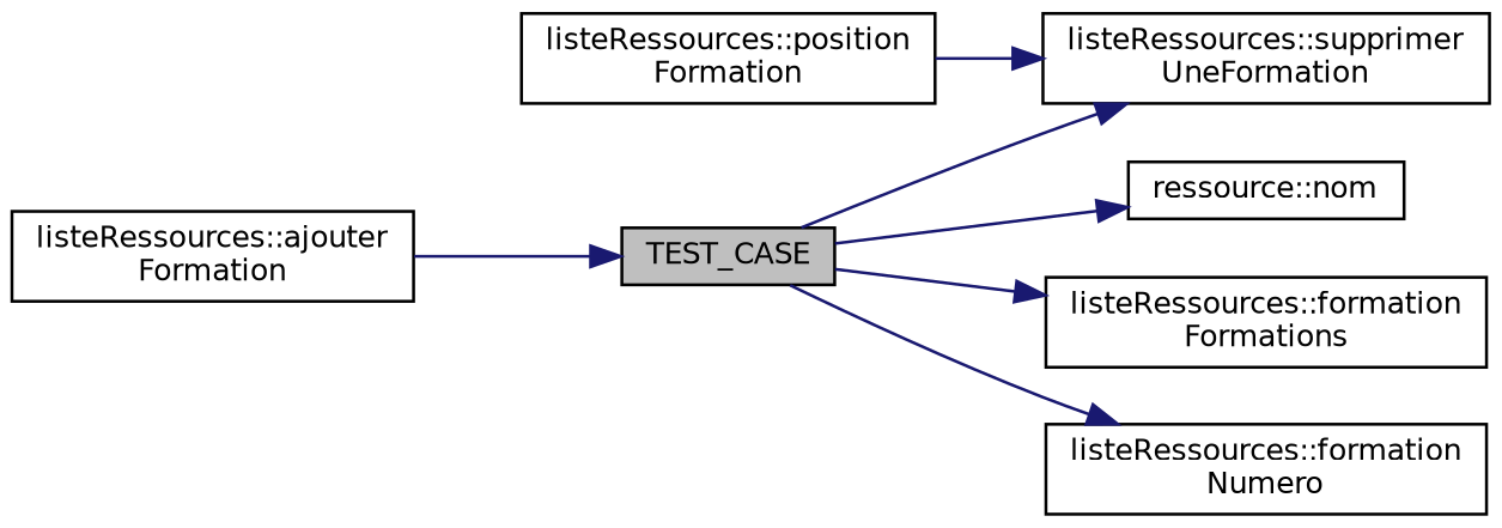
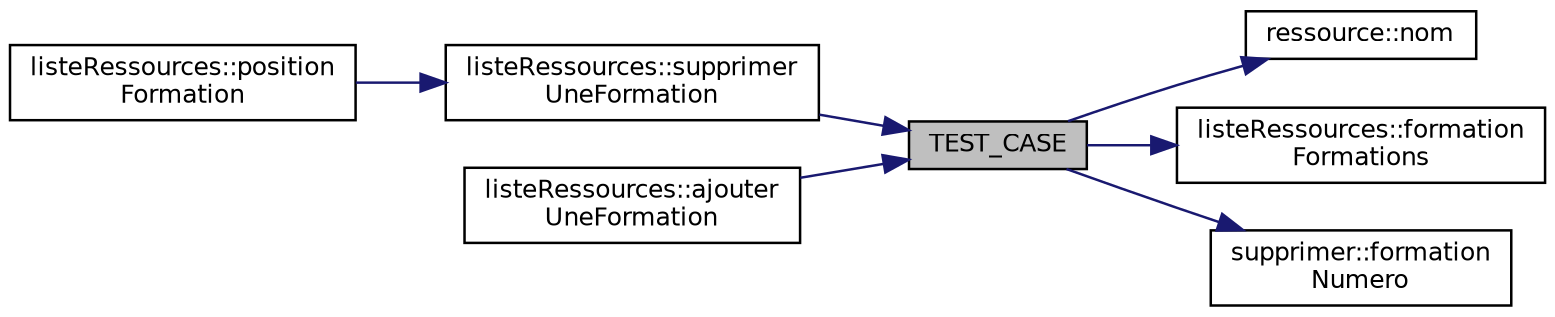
  digraph {
    rankdir=LR
    node [color=black fillcolor=white fontname=Helvetica fontsize=10 shape=record style=filled]
    edge [color=midnightblue fontname=Helvetica fontsize=10 labelfontname=Helvetica labelfontsize=10 style=solid]
    n1 [fillcolor=grey75 fontcolor=black height=0.2 label=TEST_CASE width=0.4]
    n2 [height=0.2 label="ressource::nom" width=0.4]
    n3 [height=0.2 label="listeRessources::formation\lFormations" width=0.4]
-   n4 [height=0.2 label="listeRessources::formation\lNumero" width=0.4]
+   n4 [height=0.2 label="supprimer::formation\lNumero" width=0.4]
    n5 [height=0.2 label="listeRessources::supprimer\lUneFormation" width=0.4]
-   n6 [height=0.2 label="listeRessources::ajouter\lFormation" width=0.4]
+   n6 [height=0.2 label="listeRessources::ajouter\lUneFormation" width=0.4]
    n7 [height=0.2 label="listeRessources::position\lFormation" width=0.4]
    n1 -> n2
    n1 -> n3
    n1 -> n4
-   n1 -> n5
+   n5 -> n1
    n6 -> n1
    n7 -> n5
  }
